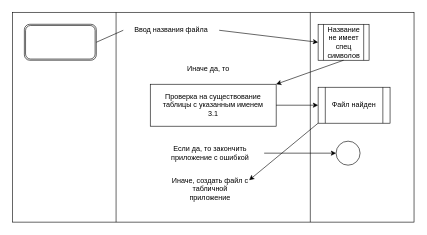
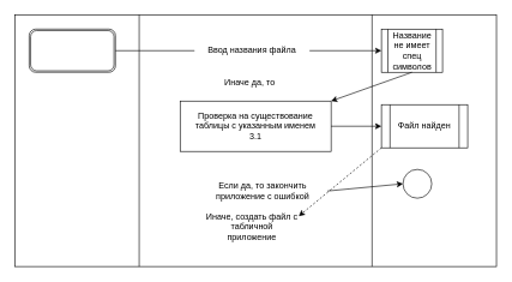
  <mxCell id="0" />
  <mxCell id="1" parent="0" />
  <mxCell id="2" value="" style="shape=process;whiteSpace=wrap;html=1;backgroundOutline=1;size=0.258;" parent="1" vertex="1"><mxGeometry x="20" y="20" width="670" height="350" as="geometry" /></mxCell>
  <mxCell id="3" value="" style="shape=ext;double=1;rounded=1;whiteSpace=wrap;html=1;" parent="1" vertex="1"><mxGeometry x="40" y="40" width="120" height="60" as="geometry" /></mxCell>
- <mxCell id="4" value="Ввод названия файла" style="text;html=1;strokeColor=none;fillColor=none;align=center;verticalAlign=middle;whiteSpace=wrap;rounded=0;" parent="1" vertex="1"><mxGeometry x="205" y="35" width="160" height="30" as="geometry" /></mxCell>
+ <mxCell id="4" value="Ввод названия файла" style="text;html=1;strokeColor=none;fillColor=none;align=center;verticalAlign=middle;whiteSpace=wrap;rounded=0;" parent="1" vertex="1"><mxGeometry x="270" y="55" width="160" height="30" as="geometry" /></mxCell>
  <mxCell id="5" value="Название не имеет спец символов" style="shape=process;whiteSpace=wrap;html=1;backgroundOutline=1;" parent="1" vertex="1"><mxGeometry x="530" y="40" width="85" height="60" as="geometry" /></mxCell>
  <mxCell id="6" value="Иначе да, то" style="text;html=1;strokeColor=none;fillColor=none;align=center;verticalAlign=middle;whiteSpace=wrap;rounded=0;" parent="1" vertex="1"><mxGeometry x="284" y="100" width="126" height="30" as="geometry" /></mxCell>
  <mxCell id="7" value="&lt;div&gt;Проверка на существование таблицы с указанным именем&lt;/div&gt;&lt;div&gt;3.1&lt;br&gt;&lt;/div&gt;" style="rounded=0;whiteSpace=wrap;html=1;" parent="1" vertex="1"><mxGeometry x="250" y="140" width="210" height="70" as="geometry" /></mxCell>
  <mxCell id="8" value="" style="endArrow=classic;html=1;rounded=0;exitX=0.5;exitY=1;exitDx=0;exitDy=0;entryX=1;entryY=0;entryDx=0;entryDy=0;" parent="1" source="5" target="7" edge="1"><mxGeometry width="50" height="50" relative="1" as="geometry"><mxPoint x="590" y="210" as="sourcePoint" /><mxPoint x="640" y="160" as="targetPoint" /></mxGeometry></mxCell>
  <mxCell id="9" value="Файл найден" style="shape=process;whiteSpace=wrap;html=1;backgroundOutline=1;" parent="1" vertex="1"><mxGeometry x="530" y="145" width="120" height="60" as="geometry" /></mxCell>
- <mxCell id="10" value="Если да, то закончить приложение с ошибкой" style="text;html=1;strokeColor=none;fillColor=none;align=center;verticalAlign=middle;whiteSpace=wrap;rounded=0;" parent="1" vertex="1"><mxGeometry x="260" y="240" width="180" height="30" as="geometry" /></mxCell>
+ <mxCell id="10" value="Если да, то закончить приложение с ошибкой" style="text;html=1;strokeColor=none;fillColor=none;align=center;verticalAlign=middle;whiteSpace=wrap;rounded=0;" parent="1" vertex="1"><mxGeometry x="275" y="250" width="180" height="30" as="geometry" /></mxCell>
  <mxCell id="11" value="" style="endArrow=classic;html=1;rounded=0;exitX=1;exitY=0.5;exitDx=0;exitDy=0;entryX=0;entryY=0.5;entryDx=0;entryDy=0;" parent="1" source="10" target="12" edge="1"><mxGeometry width="50" height="50" relative="1" as="geometry"><mxPoint x="530" y="280" as="sourcePoint" /><mxPoint x="580" y="230" as="targetPoint" /></mxGeometry></mxCell>
  <mxCell id="12" value="" style="ellipse;whiteSpace=wrap;html=1;aspect=fixed;" parent="1" vertex="1"><mxGeometry x="560" y="235" width="40" height="40" as="geometry" /></mxCell>
  <mxCell id="13" value="" style="endArrow=classic;html=1;rounded=0;exitX=1;exitY=0.5;exitDx=0;exitDy=0;entryX=0;entryY=0.5;entryDx=0;entryDy=0;" parent="1" source="7" target="9" edge="1"><mxGeometry width="50" height="50" relative="1" as="geometry"><mxPoint x="550" y="330" as="sourcePoint" /><mxPoint x="600" y="280" as="targetPoint" /></mxGeometry></mxCell>
  <mxCell id="14" value="Иначе, создать файл с табличной приложение" style="text;html=1;strokeColor=none;fillColor=none;align=center;verticalAlign=middle;whiteSpace=wrap;rounded=0;" parent="1" vertex="1"><mxGeometry x="285" y="300" width="130" height="30" as="geometry" /></mxCell>
- <mxCell id="15" value="" style="endArrow=classic;html=1;rounded=0;entryX=1;entryY=0;entryDx=0;entryDy=0;exitX=0;exitY=1;exitDx=0;exitDy=0;" parent="1" source="9" target="14" edge="1"><mxGeometry width="50" height="50" relative="1" as="geometry"><mxPoint x="460" y="380" as="sourcePoint" /><mxPoint x="510" y="330" as="targetPoint" /></mxGeometry></mxCell>
+ <mxCell id="15" value="" style="endArrow=classic;html=1;rounded=0;entryX=1;entryY=0;entryDx=0;entryDy=0;exitX=0;exitY=1;exitDx=0;exitDy=0;dashed=1;" parent="1" source="9" target="14" edge="1"><mxGeometry width="50" height="50" relative="1" as="geometry"><mxPoint x="460" y="380" as="sourcePoint" /><mxPoint x="510" y="330" as="targetPoint" /></mxGeometry></mxCell>
  <mxCell id="16" value="" style="endArrow=none;html=1;rounded=0;exitX=1;exitY=0.5;exitDx=0;exitDy=0;entryX=0;entryY=0.5;entryDx=0;entryDy=0;" parent="1" source="3" target="4" edge="1"><mxGeometry width="50" height="50" relative="1" as="geometry"><mxPoint x="220" y="0" as="sourcePoint" /><mxPoint x="270" y="-50" as="targetPoint" /></mxGeometry></mxCell>
  <mxCell id="17" value="" style="endArrow=classic;html=1;rounded=0;exitX=1;exitY=0.5;exitDx=0;exitDy=0;entryX=0;entryY=0.5;entryDx=0;entryDy=0;" parent="1" source="4" target="5" edge="1"><mxGeometry width="50" height="50" relative="1" as="geometry"><mxPoint x="490" y="40" as="sourcePoint" /><mxPoint x="540" y="-10" as="targetPoint" /></mxGeometry></mxCell>
